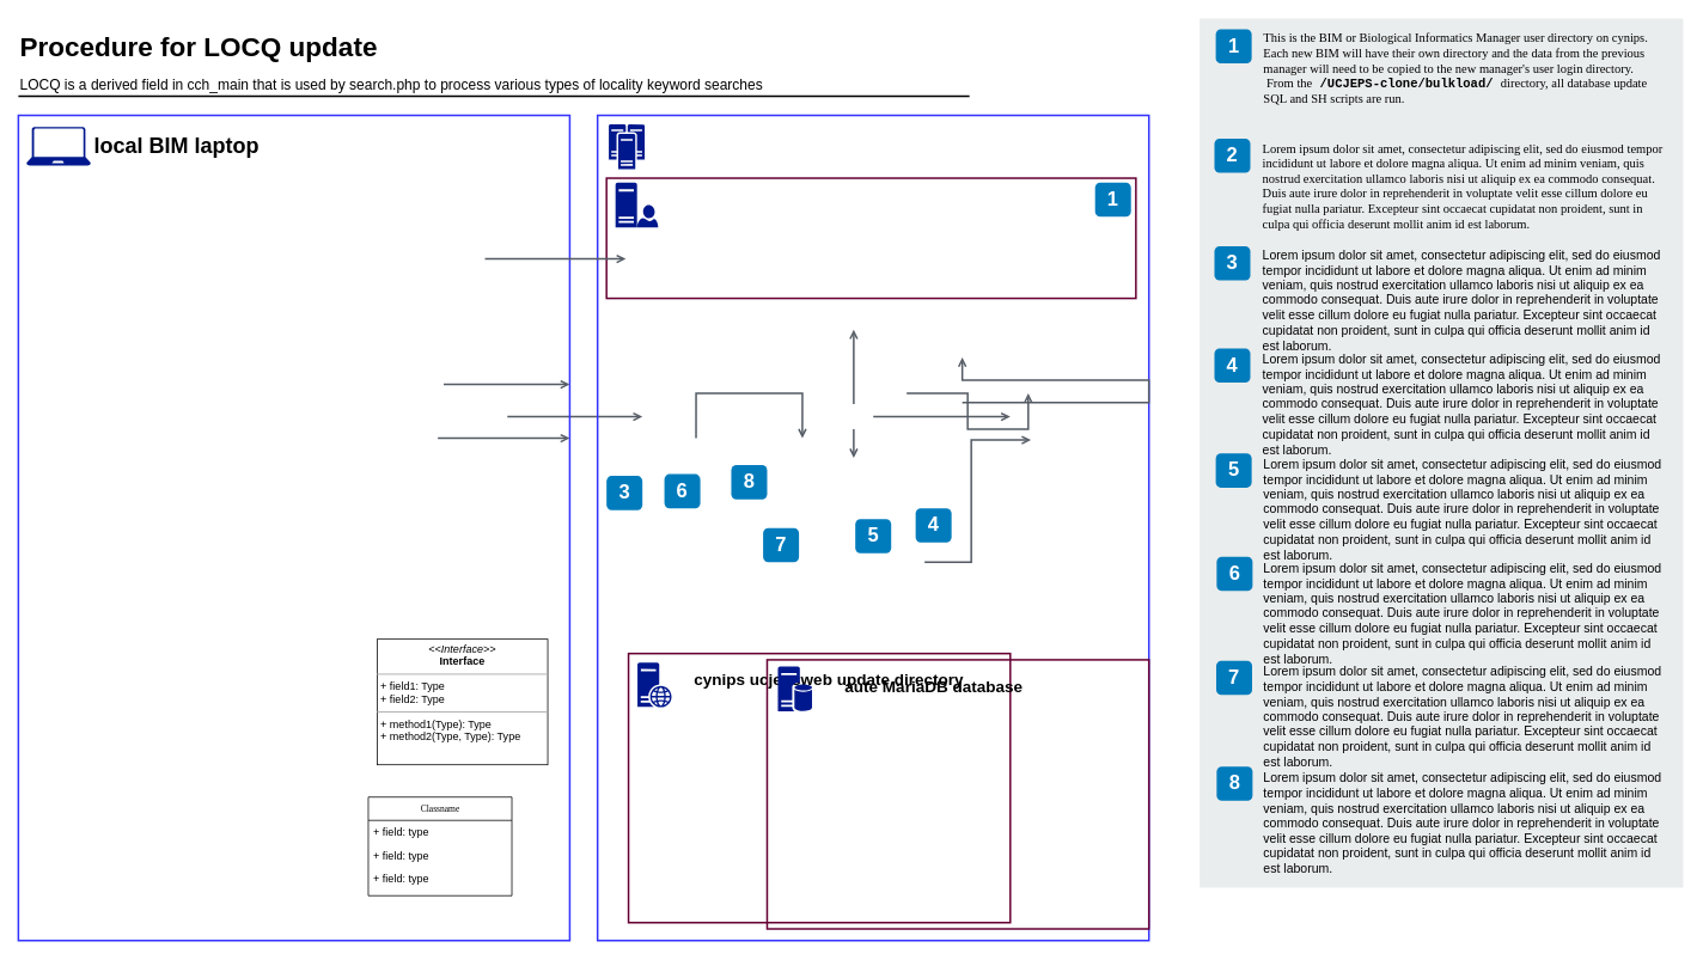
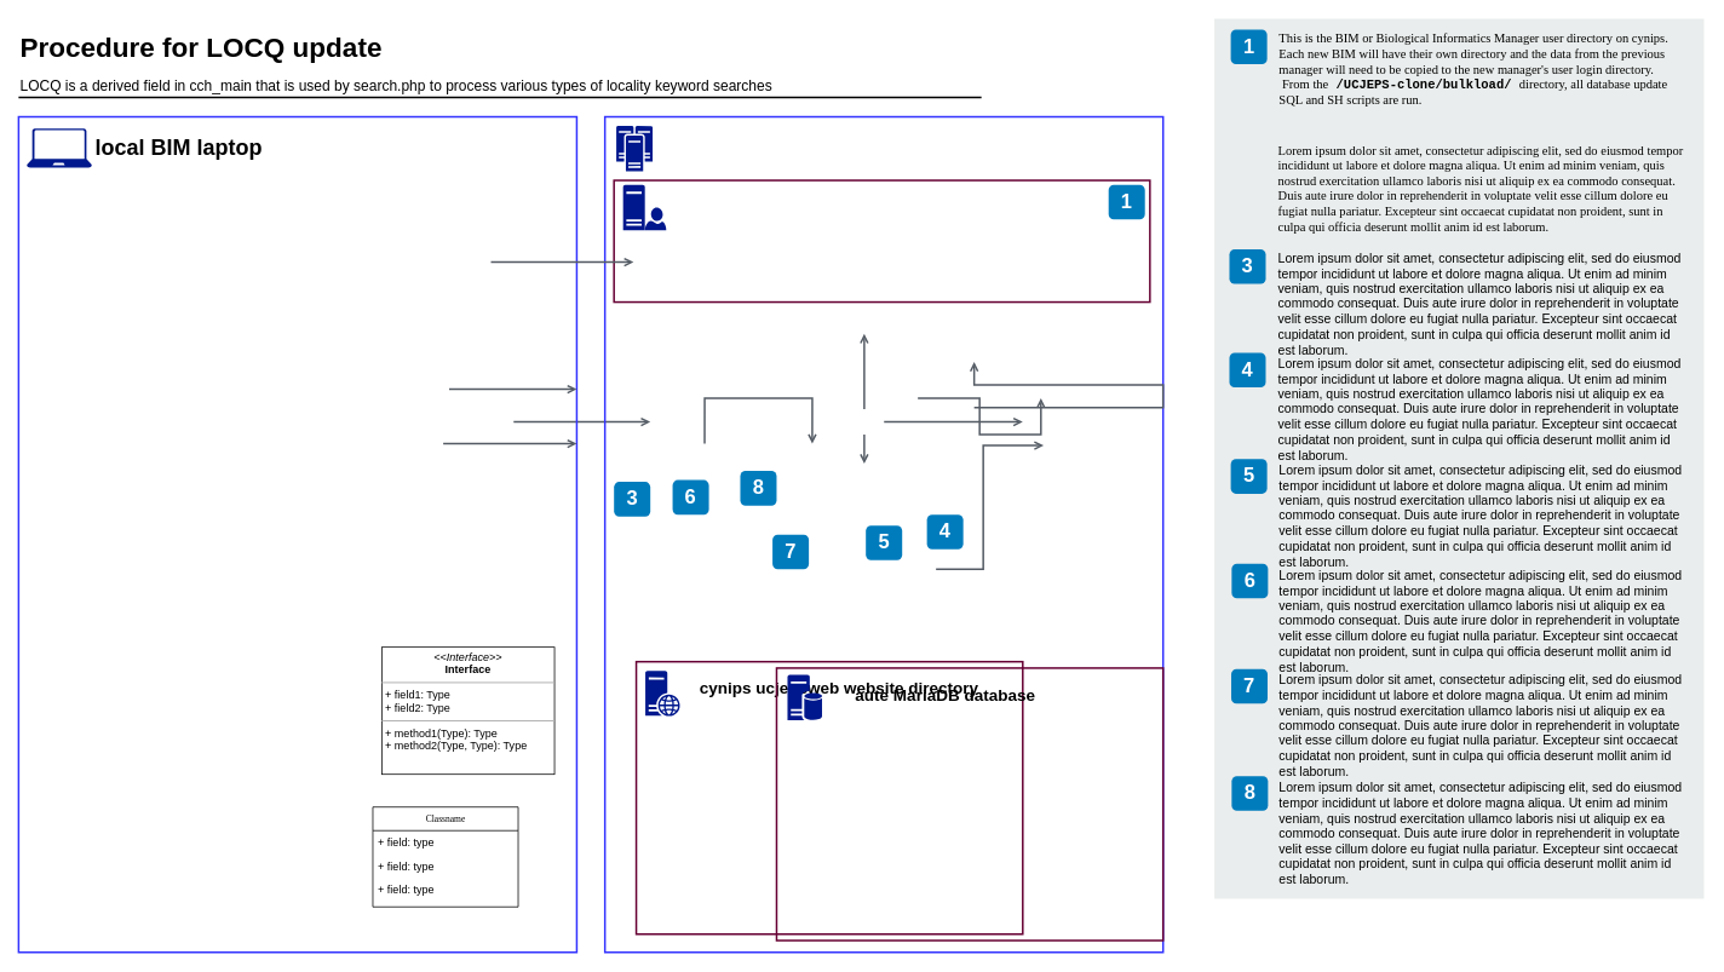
  <mxCell id="0" />
  <mxCell id="1" parent="0" />
  <mxCell id="2" style="edgeStyle=orthogonalEdgeStyle;rounded=0;orthogonalLoop=1;jettySize=auto;html=1;strokeColor=#545B64;strokeWidth=2;endFill=0;endArrow=open;startArrow=none;" edge="1" parent="1"><mxGeometry relative="1" as="geometry"><mxPoint x="951" y="450" as="sourcePoint" /><mxPoint x="951" y="367" as="targetPoint" /></mxGeometry></mxCell>
  <mxCell id="3" style="edgeStyle=orthogonalEdgeStyle;rounded=0;orthogonalLoop=1;jettySize=auto;html=1;strokeColor=#545B64;strokeWidth=2;endFill=0;endArrow=open;startArrow=none;" edge="1" parent="1"><mxGeometry relative="1" as="geometry"><mxPoint x="951" y="478" as="sourcePoint" /><mxPoint x="951" y="510" as="targetPoint" /></mxGeometry></mxCell>
  <mxCell id="4" style="edgeStyle=orthogonalEdgeStyle;rounded=0;orthogonalLoop=1;jettySize=auto;html=1;strokeColor=#545B64;strokeWidth=2;endFill=0;endArrow=open;startArrow=none;" edge="1" parent="1"><mxGeometry relative="1" as="geometry"><mxPoint x="972.805" y="464" as="sourcePoint" /><mxPoint x="1125.5" y="464" as="targetPoint" /></mxGeometry></mxCell>
  <mxCell id="5" value="" style="edgeStyle=orthogonalEdgeStyle;rounded=0;orthogonalLoop=1;jettySize=auto;html=1;strokeColor=#545B64;strokeWidth=2;endFill=0;endArrow=open;startArrow=none;" edge="1" parent="1"><mxGeometry relative="1" as="geometry"><mxPoint x="565" y="464" as="sourcePoint" /><mxPoint x="715.5" y="464" as="targetPoint" /></mxGeometry></mxCell>
  <mxCell id="6" value="Procedure for LOCQ update" style="text;html=1;resizable=0;points=[];autosize=1;align=left;verticalAlign=top;spacingTop=-4;fontSize=30;fontStyle=1" vertex="1" parent="1"><mxGeometry x="20" y="31.5" width="400" height="40" as="geometry" /></mxCell>
  <mxCell id="7" value="LOCQ is a derived field in cch_main that is used by search.php to process various types of locality keyword searches" style="text;html=1;resizable=0;points=[];autosize=1;align=left;verticalAlign=top;spacingTop=-4;fontSize=16" vertex="1" parent="1"><mxGeometry x="20" y="81.5" width="850" height="30" as="geometry" /></mxCell>
  <mxCell id="8" value="" style="line;strokeWidth=2;html=1;fontSize=14;" vertex="1" parent="1"><mxGeometry x="20" y="101.5" width="1060" height="10" as="geometry" /></mxCell>
  <mxCell id="9" value="" style="rounded=0;whiteSpace=wrap;html=1;fillColor=#EAEDED;fontSize=22;fontColor=#FFFFFF;strokeColor=none;labelBackgroundColor=none;" vertex="1" parent="1"><mxGeometry x="1336.5" y="20" width="539" height="969" as="geometry" /></mxCell>
  <mxCell id="10" value="1" style="rounded=1;whiteSpace=wrap;html=1;fillColor=#007CBD;strokeColor=none;fontColor=#FFFFFF;fontStyle=1;fontSize=22;labelBackgroundColor=none;" vertex="1" parent="1"><mxGeometry x="1354.5" y="32" width="40" height="38" as="geometry" /></mxCell>
- <mxCell id="11" value="2" style="rounded=1;whiteSpace=wrap;html=1;fillColor=#007CBD;strokeColor=none;fontColor=#FFFFFF;fontStyle=1;fontSize=22;labelBackgroundColor=none;" vertex="1" parent="1"><mxGeometry x="1353" y="154" width="40" height="38" as="geometry" /></mxCell>
  <mxCell id="12" value="3" style="rounded=1;whiteSpace=wrap;html=1;fillColor=#007CBD;strokeColor=none;fontColor=#FFFFFF;fontStyle=1;fontSize=22;labelBackgroundColor=none;" vertex="1" parent="1"><mxGeometry x="1353" y="274" width="40" height="38" as="geometry" /></mxCell>
  <mxCell id="13" value="4" style="rounded=1;whiteSpace=wrap;html=1;fillColor=#007CBD;strokeColor=none;fontColor=#FFFFFF;fontStyle=1;fontSize=22;labelBackgroundColor=none;" vertex="1" parent="1"><mxGeometry x="1353" y="388" width="40" height="38" as="geometry" /></mxCell>
  <mxCell id="14" value="5" style="rounded=1;whiteSpace=wrap;html=1;fillColor=#007CBD;strokeColor=none;fontColor=#FFFFFF;fontStyle=1;fontSize=22;labelBackgroundColor=none;" vertex="1" parent="1"><mxGeometry x="1354.5" y="505" width="40" height="38" as="geometry" /></mxCell>
  <mxCell id="15" value="6" style="rounded=1;whiteSpace=wrap;html=1;fillColor=#007CBD;strokeColor=none;fontColor=#FFFFFF;fontStyle=1;fontSize=22;labelBackgroundColor=none;" vertex="1" parent="1"><mxGeometry x="1355.5" y="620" width="40" height="38" as="geometry" /></mxCell>
  <mxCell id="16" value="7" style="rounded=1;whiteSpace=wrap;html=1;fillColor=#007CBD;strokeColor=none;fontColor=#FFFFFF;fontStyle=1;fontSize=22;labelBackgroundColor=none;" vertex="1" parent="1"><mxGeometry x="1355" y="736" width="40" height="38" as="geometry" /></mxCell>
  <mxCell id="17" value="8" style="rounded=1;whiteSpace=wrap;html=1;fillColor=#007CBD;strokeColor=none;fontColor=#FFFFFF;fontStyle=1;fontSize=22;labelBackgroundColor=none;" vertex="1" parent="1"><mxGeometry x="1355.5" y="854" width="40" height="38" as="geometry" /></mxCell>
  <mxCell id="18" value="This is the BIM or Biological Informatics Manager user directory on cynips. Each new BIM will have their own directory and the data from the previous manager will need to be copied to the new manager's user login directory. &amp;nbsp;From the&lt;font face=&quot;Courier New&quot;&gt;&lt;b&gt; /UCJEPS-clone/bulkload/ &lt;/b&gt;&lt;/font&gt;directory, all database update SQL and SH scripts are run." style="text;html=1;align=left;verticalAlign=top;spacingTop=-4;fontSize=14;labelBackgroundColor=none;whiteSpace=wrap;fontFamily=Tahoma;" vertex="1" parent="1"><mxGeometry x="1406" y="31.5" width="449" height="96.5" as="geometry" /></mxCell>
  <mxCell id="19" value="&lt;span&gt;Lorem ipsum dolor sit amet, consectetur adipiscing elit, sed do eiusmod tempor incididunt ut labore et dolore magna aliqua. Ut enim ad minim veniam, quis nostrud exercitation ullamco laboris nisi ut aliquip ex ea commodo consequat. Duis aute irure dolor in reprehenderit in voluptate velit esse cillum dolore eu fugiat nulla pariatur. Excepteur sint occaecat cupidatat non proident, sunt in culpa qui officia deserunt mollit anim id est laborum.&lt;/span&gt;&lt;br&gt;" style="text;html=1;align=left;verticalAlign=top;spacingTop=-4;fontSize=14;labelBackgroundColor=none;whiteSpace=wrap;fontFamily=Tahoma;" vertex="1" parent="1"><mxGeometry x="1405" y="154.5" width="450" height="115" as="geometry" /></mxCell>
  <mxCell id="20" value="&lt;span&gt;Lorem ipsum dolor sit amet, consectetur adipiscing elit, sed do eiusmod tempor incididunt ut labore et dolore magna aliqua. Ut enim ad minim veniam, quis nostrud exercitation ullamco laboris nisi ut aliquip ex ea commodo consequat. Duis aute irure dolor in reprehenderit in voluptate velit esse cillum dolore eu fugiat nulla pariatur. Excepteur sint occaecat cupidatat non proident, sunt in culpa qui officia deserunt mollit anim id est laborum.&lt;/span&gt;&lt;br&gt;" style="text;html=1;align=left;verticalAlign=top;spacingTop=-4;fontSize=14;labelBackgroundColor=none;whiteSpace=wrap;" vertex="1" parent="1"><mxGeometry x="1405" y="272.5" width="450" height="117" as="geometry" /></mxCell>
  <mxCell id="21" value="&lt;span&gt;Lorem ipsum dolor sit amet, consectetur adipiscing elit, sed do eiusmod tempor incididunt ut labore et dolore magna aliqua. Ut enim ad minim veniam, quis nostrud exercitation ullamco laboris nisi ut aliquip ex ea commodo consequat. Duis aute irure dolor in reprehenderit in voluptate velit esse cillum dolore eu fugiat nulla pariatur. Excepteur sint occaecat cupidatat non proident, sunt in culpa qui officia deserunt mollit anim id est laborum.&lt;/span&gt;&lt;br&gt;" style="text;html=1;align=left;verticalAlign=top;spacingTop=-4;fontSize=14;labelBackgroundColor=none;whiteSpace=wrap;" vertex="1" parent="1"><mxGeometry x="1405" y="388.5" width="450" height="121" as="geometry" /></mxCell>
  <mxCell id="22" value="&lt;span&gt;Lorem ipsum dolor sit amet, consectetur adipiscing elit, sed do eiusmod tempor incididunt ut labore et dolore magna aliqua. Ut enim ad minim veniam, quis nostrud exercitation ullamco laboris nisi ut aliquip ex ea commodo consequat. Duis aute irure dolor in reprehenderit in voluptate velit esse cillum dolore eu fugiat nulla pariatur. Excepteur sint occaecat cupidatat non proident, sunt in culpa qui officia deserunt mollit anim id est laborum.&lt;/span&gt;&lt;br&gt;" style="text;html=1;align=left;verticalAlign=top;spacingTop=-4;fontSize=14;labelBackgroundColor=none;whiteSpace=wrap;" vertex="1" parent="1"><mxGeometry x="1406" y="505.5" width="449" height="114" as="geometry" /></mxCell>
  <mxCell id="23" value="&lt;span&gt;Lorem ipsum dolor sit amet, consectetur adipiscing elit, sed do eiusmod tempor incididunt ut labore et dolore magna aliqua. Ut enim ad minim veniam, quis nostrud exercitation ullamco laboris nisi ut aliquip ex ea commodo consequat. Duis aute irure dolor in reprehenderit in voluptate velit esse cillum dolore eu fugiat nulla pariatur. Excepteur sint occaecat cupidatat non proident, sunt in culpa qui officia deserunt mollit anim id est laborum.&lt;/span&gt;&lt;br&gt;" style="text;html=1;align=left;verticalAlign=top;spacingTop=-4;fontSize=14;labelBackgroundColor=none;whiteSpace=wrap;" vertex="1" parent="1"><mxGeometry x="1406" y="621.5" width="450" height="118" as="geometry" /></mxCell>
  <mxCell id="24" value="&lt;span&gt;Lorem ipsum dolor sit amet, consectetur adipiscing elit, sed do eiusmod tempor incididunt ut labore et dolore magna aliqua. Ut enim ad minim veniam, quis nostrud exercitation ullamco laboris nisi ut aliquip ex ea commodo consequat. Duis aute irure dolor in reprehenderit in voluptate velit esse cillum dolore eu fugiat nulla pariatur. Excepteur sint occaecat cupidatat non proident, sunt in culpa qui officia deserunt mollit anim id est laborum.&lt;/span&gt;&lt;br&gt;" style="text;html=1;align=left;verticalAlign=top;spacingTop=-4;fontSize=14;labelBackgroundColor=none;whiteSpace=wrap;" vertex="1" parent="1"><mxGeometry x="1406" y="736.5" width="449" height="113" as="geometry" /></mxCell>
  <mxCell id="25" value="&lt;span&gt;Lorem ipsum dolor sit amet, consectetur adipiscing elit, sed do eiusmod tempor incididunt ut labore et dolore magna aliqua. Ut enim ad minim veniam, quis nostrud exercitation ullamco laboris nisi ut aliquip ex ea commodo consequat. Duis aute irure dolor in reprehenderit in voluptate velit esse cillum dolore eu fugiat nulla pariatur. Excepteur sint occaecat cupidatat non proident, sunt in culpa qui officia deserunt mollit anim id est laborum.&lt;/span&gt;&lt;br&gt;" style="text;html=1;align=left;verticalAlign=top;spacingTop=-4;fontSize=14;labelBackgroundColor=none;whiteSpace=wrap;" vertex="1" parent="1"><mxGeometry x="1406" y="855.5" width="449" height="124" as="geometry" /></mxCell>
  <mxCell id="26" value="3" style="rounded=1;whiteSpace=wrap;html=1;fillColor=#007CBD;strokeColor=none;fontColor=#FFFFFF;fontStyle=1;fontSize=22;" vertex="1" parent="1"><mxGeometry x="675.5" y="530" width="40" height="38" as="geometry" /></mxCell>
  <mxCell id="27" value="" style="whiteSpace=wrap;html=1;dashed=0;fontColor=#AAB7B8;fontStyle=0;align=left;verticalAlign=top;strokeColor=#3333FF;fillColor=none;gradientColor=none;spacingLeft=30;container=1;pointerEvents=0;collapsible=0;recursiveResize=0;strokeWidth=2;" vertex="1" parent="1"><mxGeometry x="665.5" y="128" width="614.5" height="920" as="geometry" /></mxCell>
  <mxCell id="28" value="" style="whiteSpace=wrap;html=1;dashed=0;fontColor=#AAB7B8;fontStyle=0;align=left;verticalAlign=top;strokeColor=#660033;fillColor=none;gradientColor=none;spacingLeft=30;container=1;pointerEvents=0;collapsible=0;recursiveResize=0;strokeWidth=2;" vertex="1" parent="27"><mxGeometry x="34.5" y="600" width="425.5" height="300" as="geometry" /></mxCell>
- <mxCell id="29" value="cynips ucjepsweb update directory" style="text;strokeColor=none;fillColor=none;html=1;fontSize=18;fontStyle=1;verticalAlign=middle;align=center;" vertex="1" parent="28"><mxGeometry x="48" y="10" width="350" height="40" as="geometry" /></mxCell>
+ <mxCell id="29" value="cynips ucjepsweb website directory" style="text;strokeColor=none;fillColor=none;html=1;fontSize=18;fontStyle=1;verticalAlign=middle;align=center;" vertex="1" parent="28"><mxGeometry x="48" y="10" width="350" height="40" as="geometry" /></mxCell>
  <mxCell id="30" value="" style="sketch=0;aspect=fixed;pointerEvents=1;shadow=0;dashed=0;html=1;strokeColor=none;labelPosition=center;verticalLabelPosition=bottom;verticalAlign=top;align=center;fillColor=#00188D;shape=mxgraph.mscae.enterprise.web_server" vertex="1" parent="28"><mxGeometry x="10" y="10" width="38" height="50" as="geometry" /></mxCell>
  <mxCell id="31" value="" style="whiteSpace=wrap;html=1;dashed=0;fontColor=#AAB7B8;fontStyle=0;align=left;verticalAlign=top;strokeColor=#660033;fillColor=none;gradientColor=none;spacingLeft=30;container=1;pointerEvents=0;collapsible=0;recursiveResize=0;strokeWidth=2;" vertex="1" parent="27"><mxGeometry x="189" y="607" width="425.5" height="300" as="geometry" /></mxCell>
  <mxCell id="32" value="aute MariaDB database" style="text;strokeColor=none;fillColor=none;html=1;fontSize=18;fontStyle=1;verticalAlign=middle;align=center;" vertex="1" parent="31"><mxGeometry x="61.75" y="10" width="247.5" height="40" as="geometry" /></mxCell>
  <mxCell id="33" value="" style="sketch=0;aspect=fixed;pointerEvents=1;shadow=0;dashed=0;html=1;strokeColor=none;labelPosition=center;verticalLabelPosition=bottom;verticalAlign=top;align=center;fillColor=#00188D;shape=mxgraph.mscae.enterprise.database_server" vertex="1" parent="31"><mxGeometry x="12" y="7.5" width="38" height="50" as="geometry" /></mxCell>
  <mxCell id="34" value="" style="sketch=0;aspect=fixed;pointerEvents=1;shadow=0;dashed=0;html=1;strokeColor=none;labelPosition=center;verticalLabelPosition=bottom;verticalAlign=top;align=center;fillColor=#00188D;shape=mxgraph.mscae.enterprise.cluster_server" vertex="1" parent="27"><mxGeometry x="12.5" y="10" width="40" height="50" as="geometry" /></mxCell>
  <mxCell id="35" value="" style="whiteSpace=wrap;html=1;dashed=0;fontColor=#AAB7B8;fontStyle=0;align=left;verticalAlign=top;strokeColor=#660033;fillColor=none;gradientColor=none;spacingLeft=30;container=1;pointerEvents=0;collapsible=0;recursiveResize=0;strokeWidth=2;" vertex="1" parent="27"><mxGeometry x="10" y="70" width="590" height="134" as="geometry" /></mxCell>
  <mxCell id="36" value="" style="sketch=0;aspect=fixed;pointerEvents=1;shadow=0;dashed=0;html=1;strokeColor=none;labelPosition=center;verticalLabelPosition=bottom;verticalAlign=top;align=center;fillColor=#00188D;shape=mxgraph.azure.user;fontSize=10;" vertex="1" parent="35"><mxGeometry x="34" y="30" width="23.5" height="25" as="geometry" /></mxCell>
  <mxCell id="37" value="" style="sketch=0;aspect=fixed;pointerEvents=1;shadow=0;dashed=0;html=1;strokeColor=none;labelPosition=center;verticalLabelPosition=bottom;verticalAlign=top;align=center;fillColor=#00188D;shape=mxgraph.mscae.enterprise.server_generic" vertex="1" parent="35"><mxGeometry x="10" y="5" width="24" height="50" as="geometry" /></mxCell>
  <mxCell id="38" value="1" style="rounded=1;whiteSpace=wrap;html=1;fillColor=#007CBD;strokeColor=none;fontColor=#FFFFFF;fontStyle=1;fontSize=22;labelBackgroundColor=none;" vertex="1" parent="35"><mxGeometry x="544.5" y="5" width="40" height="38" as="geometry" /></mxCell>
  <mxCell id="39" value="6" style="rounded=1;whiteSpace=wrap;html=1;fillColor=#007CBD;strokeColor=none;fontColor=#FFFFFF;fontStyle=1;fontSize=22;" vertex="1" parent="27"><mxGeometry x="74.5" y="400" width="40" height="38" as="geometry" /></mxCell>
  <mxCell id="40" value="8" style="rounded=1;whiteSpace=wrap;html=1;fillColor=#007CBD;strokeColor=none;fontColor=#FFFFFF;fontStyle=1;fontSize=22;" vertex="1" parent="27"><mxGeometry x="149" y="390" width="40" height="38" as="geometry" /></mxCell>
  <mxCell id="41" value="7" style="rounded=1;whiteSpace=wrap;html=1;fillColor=#007CBD;strokeColor=none;fontColor=#FFFFFF;fontStyle=1;fontSize=22;" vertex="1" parent="27"><mxGeometry x="184.5" y="460" width="40" height="38" as="geometry" /></mxCell>
  <mxCell id="42" value="5" style="rounded=1;whiteSpace=wrap;html=1;fillColor=#007CBD;strokeColor=none;fontColor=#FFFFFF;fontStyle=1;fontSize=22;" vertex="1" parent="27"><mxGeometry x="287.25" y="450" width="40" height="38" as="geometry" /></mxCell>
  <mxCell id="43" value="4" style="rounded=1;whiteSpace=wrap;html=1;fillColor=#007CBD;strokeColor=none;fontColor=#FFFFFF;fontStyle=1;fontSize=22;" vertex="1" parent="27"><mxGeometry x="354.5" y="438" width="40" height="38" as="geometry" /></mxCell>
  <mxCell id="44" style="edgeStyle=orthogonalEdgeStyle;rounded=0;orthogonalLoop=1;jettySize=auto;html=1;strokeColor=#545B64;strokeWidth=2;endFill=0;endArrow=open;startArrow=none;" edge="1" parent="27"><mxGeometry relative="1" as="geometry"><mxPoint x="344.5" y="310" as="sourcePoint" /><mxPoint x="480" y="310" as="targetPoint" /><Array as="points"><mxPoint x="412.5" y="310" /><mxPoint x="412.5" y="350" /><mxPoint x="480.5" y="350" /></Array></mxGeometry></mxCell>
  <mxCell id="45" style="edgeStyle=orthogonalEdgeStyle;rounded=0;orthogonalLoop=1;jettySize=auto;html=1;strokeColor=#545B64;strokeWidth=2;endFill=0;endArrow=open;startArrow=none;" edge="1" parent="27"><mxGeometry relative="1" as="geometry"><mxPoint x="406.5" y="320.28" as="sourcePoint" /><mxPoint x="406.5" y="270.002" as="targetPoint" /><Array as="points"><mxPoint x="614.5" y="320.28" /><mxPoint x="614.5" y="295.28" /><mxPoint x="406.5" y="295.28" /></Array></mxGeometry></mxCell>
  <mxCell id="46" style="edgeStyle=orthogonalEdgeStyle;rounded=0;orthogonalLoop=1;jettySize=auto;html=1;strokeColor=#545B64;strokeWidth=2;endFill=0;endArrow=open;startArrow=none;" edge="1" parent="27"><mxGeometry relative="1" as="geometry"><Array as="points"><mxPoint x="416.5" y="498" /><mxPoint x="416.5" y="362" /></Array><mxPoint x="364.5" y="498" as="sourcePoint" /><mxPoint x="483.0" y="362" as="targetPoint" /></mxGeometry></mxCell>
  <mxCell id="47" style="edgeStyle=orthogonalEdgeStyle;rounded=0;orthogonalLoop=1;jettySize=auto;html=1;strokeColor=#545B64;strokeWidth=2;endFill=0;endArrow=open;startArrow=none;" edge="1" parent="27"><mxGeometry relative="1" as="geometry"><mxPoint x="109.75" y="360.0" as="sourcePoint" /><mxPoint x="228.25" y="360" as="targetPoint" /><Array as="points"><mxPoint x="110.25" y="310" /><mxPoint x="228.25" y="310" /></Array></mxGeometry></mxCell>
  <mxCell id="48" value="" style="whiteSpace=wrap;html=1;dashed=0;fontColor=#AAB7B8;fontStyle=0;align=left;verticalAlign=top;strokeColor=#3333FF;fillColor=none;gradientColor=none;spacingLeft=30;container=1;pointerEvents=0;collapsible=0;recursiveResize=0;strokeWidth=2;" vertex="1" parent="1"><mxGeometry x="20" y="128" width="614.5" height="920" as="geometry" /></mxCell>
  <mxCell id="49" value="local BIM laptop" style="text;strokeColor=none;fillColor=none;html=1;fontSize=24;fontStyle=1;verticalAlign=middle;align=center;" vertex="1" parent="48"><mxGeometry x="52.5" y="15" width="247.5" height="40" as="geometry" /></mxCell>
  <mxCell id="50" value="" style="sketch=0;aspect=fixed;pointerEvents=1;shadow=0;dashed=0;html=1;strokeColor=none;labelPosition=center;verticalLabelPosition=bottom;verticalAlign=top;align=center;fillColor=#00188D;shape=mxgraph.azure.laptop" vertex="1" parent="48"><mxGeometry x="9" y="13" width="71.67" height="43" as="geometry" /></mxCell>
  <mxCell id="51" value="Classname" style="swimlane;html=1;fontStyle=0;childLayout=stackLayout;horizontal=1;startSize=26;fillColor=none;horizontalStack=0;resizeParent=1;resizeLast=0;collapsible=1;marginBottom=0;swimlaneFillColor=#ffffff;rounded=0;shadow=0;comic=0;labelBackgroundColor=none;strokeWidth=1;fontFamily=Verdana;fontSize=10;align=center;" vertex="1" parent="48"><mxGeometry x="390" y="760" width="160" height="110" as="geometry" /></mxCell>
  <mxCell id="52" value="+ field: type" style="text;html=1;strokeColor=none;fillColor=none;align=left;verticalAlign=top;spacingLeft=4;spacingRight=4;whiteSpace=wrap;overflow=hidden;rotatable=0;points=[[0,0.5],[1,0.5]];portConstraint=eastwest;" vertex="1" parent="51"><mxGeometry y="26" width="160" height="26" as="geometry" /></mxCell>
  <mxCell id="53" value="+ field: type" style="text;html=1;strokeColor=none;fillColor=none;align=left;verticalAlign=top;spacingLeft=4;spacingRight=4;whiteSpace=wrap;overflow=hidden;rotatable=0;points=[[0,0.5],[1,0.5]];portConstraint=eastwest;" vertex="1" parent="51"><mxGeometry y="52" width="160" height="26" as="geometry" /></mxCell>
  <mxCell id="54" value="+ field: type" style="text;html=1;strokeColor=none;fillColor=none;align=left;verticalAlign=top;spacingLeft=4;spacingRight=4;whiteSpace=wrap;overflow=hidden;rotatable=0;points=[[0,0.5],[1,0.5]];portConstraint=eastwest;" vertex="1" parent="51"><mxGeometry y="78" width="160" height="26" as="geometry" /></mxCell>
  <mxCell id="55" value="" style="edgeStyle=orthogonalEdgeStyle;rounded=0;orthogonalLoop=1;jettySize=auto;html=1;strokeColor=#545B64;strokeWidth=2;endFill=0;endArrow=open;startArrow=none;" edge="1" parent="48"><mxGeometry relative="1" as="geometry"><mxPoint x="519.995" y="160" as="sourcePoint" /><mxPoint x="677.01" y="160.0" as="targetPoint" /></mxGeometry></mxCell>
  <mxCell id="56" value="" style="edgeStyle=orthogonalEdgeStyle;rounded=0;orthogonalLoop=1;jettySize=auto;html=1;strokeColor=#545B64;strokeWidth=2;endFill=0;endArrow=open;startArrow=none;" edge="1" parent="48"><mxGeometry relative="1" as="geometry"><mxPoint x="467.49" y="360" as="sourcePoint" /><mxPoint x="614.505" y="360" as="targetPoint" /></mxGeometry></mxCell>
  <mxCell id="57" value="" style="edgeStyle=orthogonalEdgeStyle;rounded=0;orthogonalLoop=1;jettySize=auto;html=1;strokeColor=#545B64;strokeWidth=2;endFill=0;endArrow=open;startArrow=none;" edge="1" parent="48"><mxGeometry relative="1" as="geometry"><mxPoint x="474.0" y="300" as="sourcePoint" /><mxPoint x="614.5" y="300" as="targetPoint" /></mxGeometry></mxCell>
  <mxCell id="58" value="&lt;p style=&quot;margin:0px;margin-top:4px;text-align:center;&quot;&gt;&lt;i&gt;&amp;lt;&amp;lt;Interface&amp;gt;&amp;gt;&lt;/i&gt;&lt;br/&gt;&lt;b&gt;Interface&lt;/b&gt;&lt;/p&gt;&lt;hr size=&quot;1&quot;/&gt;&lt;p style=&quot;margin:0px;margin-left:4px;&quot;&gt;+ field1: Type&lt;br/&gt;+ field2: Type&lt;/p&gt;&lt;hr size=&quot;1&quot;/&gt;&lt;p style=&quot;margin:0px;margin-left:4px;&quot;&gt;+ method1(Type): Type&lt;br/&gt;+ method2(Type, Type): Type&lt;/p&gt;" style="verticalAlign=top;align=left;overflow=fill;fontSize=12;fontFamily=Helvetica;html=1;rounded=0;shadow=0;comic=0;labelBackgroundColor=none;strokeWidth=1" vertex="1" parent="1"><mxGeometry x="420" y="712" width="190" height="140" as="geometry" /></mxCell>
